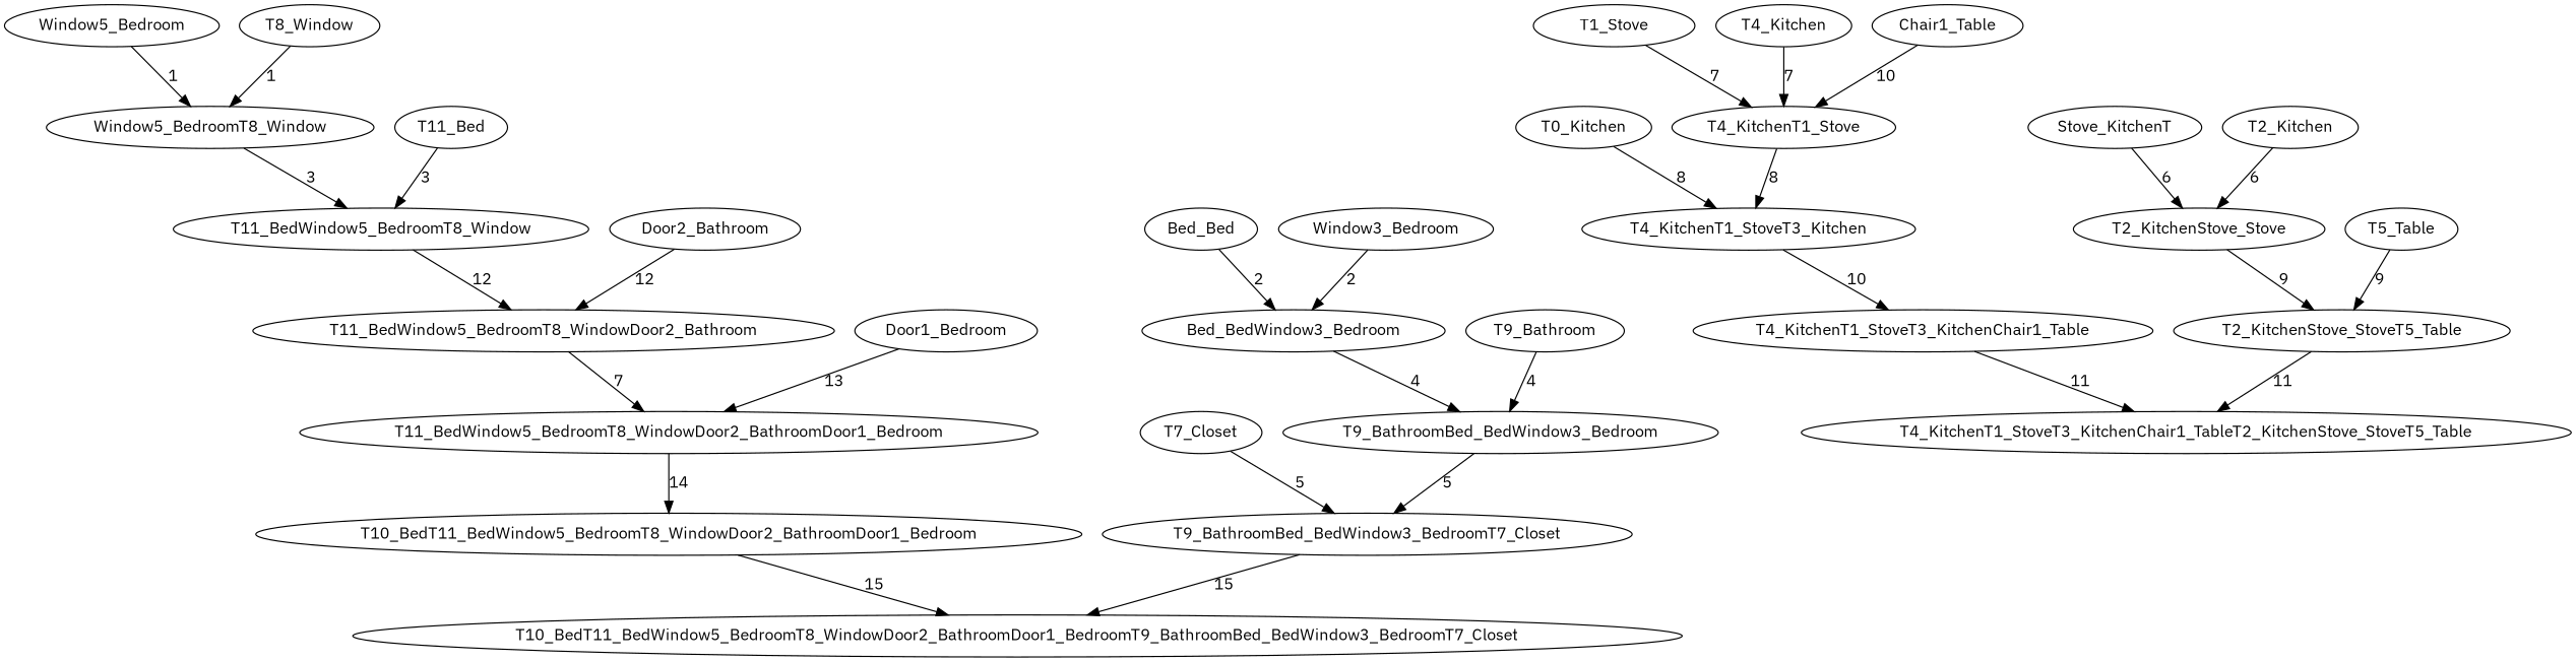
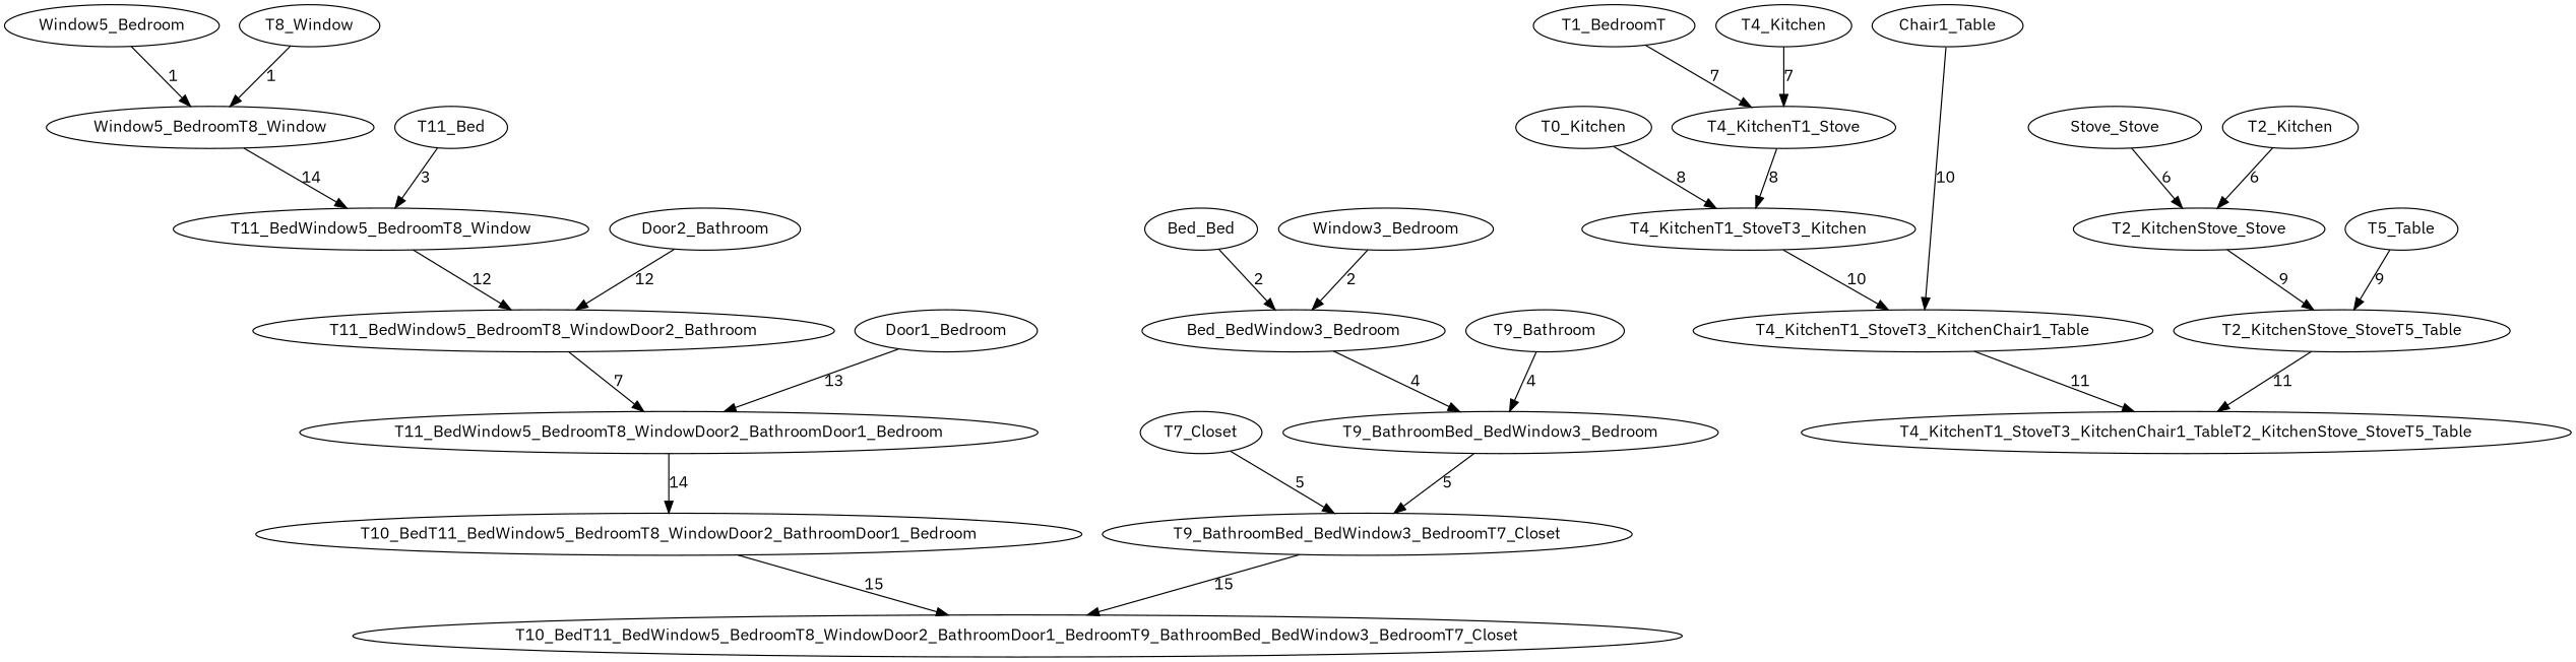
  digraph {
    fontname="IBM Plex Sans"
    node [fontname="IBM Plex Sans"]
    edge [fontname="IBM Plex Sans"]
    Window5_Bedroom
    Window5_BedroomT8_Window
    T11_BedWindow5_BedroomT8_Window
    T11_BedWindow5_BedroomT8_WindowDoor2_Bathroom
    T8_Window
    Bed_Bed
    Bed_BedWindow3_Bedroom
    T9_BathroomBed_BedWindow3_Bedroom
    T9_BathroomBed_BedWindow3_BedroomT7_Closet
    Window3_Bedroom
    T11_Bed
    T11_BedWindow5_BedroomT8_WindowDoor2_BathroomDoor1_Bedroom
    T9_Bathroom
    T10_BedT11_BedWindow5_BedroomT8_WindowDoor2_BathroomDoor1_BedroomT9_BathroomBed_BedWindow3_BedroomT7_Closet
    T7_Closet
    T2_Kitchen
    T2_KitchenStove_Stove
    T2_KitchenStove_StoveT5_Table
    T4_KitchenT1_StoveT3_KitchenChair1_TableT2_KitchenStove_StoveT5_Table
-   Stove_Stove [label=Stove_KitchenT]
+   Stove_Stove
    T4_Kitchen
    T4_KitchenT1_Stove
    T4_KitchenT1_StoveT3_Kitchen
    T4_KitchenT1_StoveT3_KitchenChair1_Table
-   T1_Stove
+   T1_Stove [label=T1_BedroomT]
    n26 [label=T0_Kitchen]
    T5_Table
    Chair1_Table
    T10_BedT11_BedWindow5_BedroomT8_WindowDoor2_BathroomDoor1_Bedroom
    Door2_Bathroom
    Door1_Bedroom
    Window5_Bedroom -> Window5_BedroomT8_Window [label=1]
-   Window5_BedroomT8_Window -> T11_BedWindow5_BedroomT8_Window [label=3]
+   Window5_BedroomT8_Window -> T11_BedWindow5_BedroomT8_Window [label=14]
    T11_BedWindow5_BedroomT8_Window -> T11_BedWindow5_BedroomT8_WindowDoor2_Bathroom [label=12]
    T11_BedWindow5_BedroomT8_WindowDoor2_Bathroom -> T11_BedWindow5_BedroomT8_WindowDoor2_BathroomDoor1_Bedroom [label=7]
    T8_Window -> Window5_BedroomT8_Window [label=1]
    Bed_Bed -> Bed_BedWindow3_Bedroom [label=2]
    Bed_BedWindow3_Bedroom -> T9_BathroomBed_BedWindow3_Bedroom [label=4]
    T9_BathroomBed_BedWindow3_Bedroom -> T9_BathroomBed_BedWindow3_BedroomT7_Closet [label=5]
    T9_BathroomBed_BedWindow3_BedroomT7_Closet -> T10_BedT11_BedWindow5_BedroomT8_WindowDoor2_BathroomDoor1_BedroomT9_BathroomBed_BedWindow3_BedroomT7_Closet [label=15]
    Window3_Bedroom -> Bed_BedWindow3_Bedroom [label=2]
    T11_Bed -> T11_BedWindow5_BedroomT8_Window [label=3]
    T11_BedWindow5_BedroomT8_WindowDoor2_BathroomDoor1_Bedroom -> T10_BedT11_BedWindow5_BedroomT8_WindowDoor2_BathroomDoor1_Bedroom [label=14]
    T9_Bathroom -> T9_BathroomBed_BedWindow3_Bedroom [label=4]
    T7_Closet -> T9_BathroomBed_BedWindow3_BedroomT7_Closet [label=5]
    T2_Kitchen -> T2_KitchenStove_Stove [label=6]
    T2_KitchenStove_Stove -> T2_KitchenStove_StoveT5_Table [label=9]
    T2_KitchenStove_StoveT5_Table -> T4_KitchenT1_StoveT3_KitchenChair1_TableT2_KitchenStove_StoveT5_Table [label=11]
    Stove_Stove -> T2_KitchenStove_Stove [label=6]
    T4_Kitchen -> T4_KitchenT1_Stove [label=7]
    T4_KitchenT1_Stove -> T4_KitchenT1_StoveT3_Kitchen [label=8]
    T4_KitchenT1_StoveT3_Kitchen -> T4_KitchenT1_StoveT3_KitchenChair1_Table [label=10]
    T4_KitchenT1_StoveT3_KitchenChair1_Table -> T4_KitchenT1_StoveT3_KitchenChair1_TableT2_KitchenStove_StoveT5_Table [label=11]
    T1_Stove -> T4_KitchenT1_Stove [label=7]
    n26 -> T4_KitchenT1_StoveT3_Kitchen [label=8]
    T5_Table -> T2_KitchenStove_StoveT5_Table [label=9]
-   Chair1_Table -> T4_KitchenT1_Stove [label=10]
+   Chair1_Table -> T4_KitchenT1_StoveT3_KitchenChair1_Table [label=10]
    T10_BedT11_BedWindow5_BedroomT8_WindowDoor2_BathroomDoor1_Bedroom -> T10_BedT11_BedWindow5_BedroomT8_WindowDoor2_BathroomDoor1_BedroomT9_BathroomBed_BedWindow3_BedroomT7_Closet [label=15]
    Door2_Bathroom -> T11_BedWindow5_BedroomT8_WindowDoor2_Bathroom [label=12]
    Door1_Bedroom -> T11_BedWindow5_BedroomT8_WindowDoor2_BathroomDoor1_Bedroom [label=13]
  }
